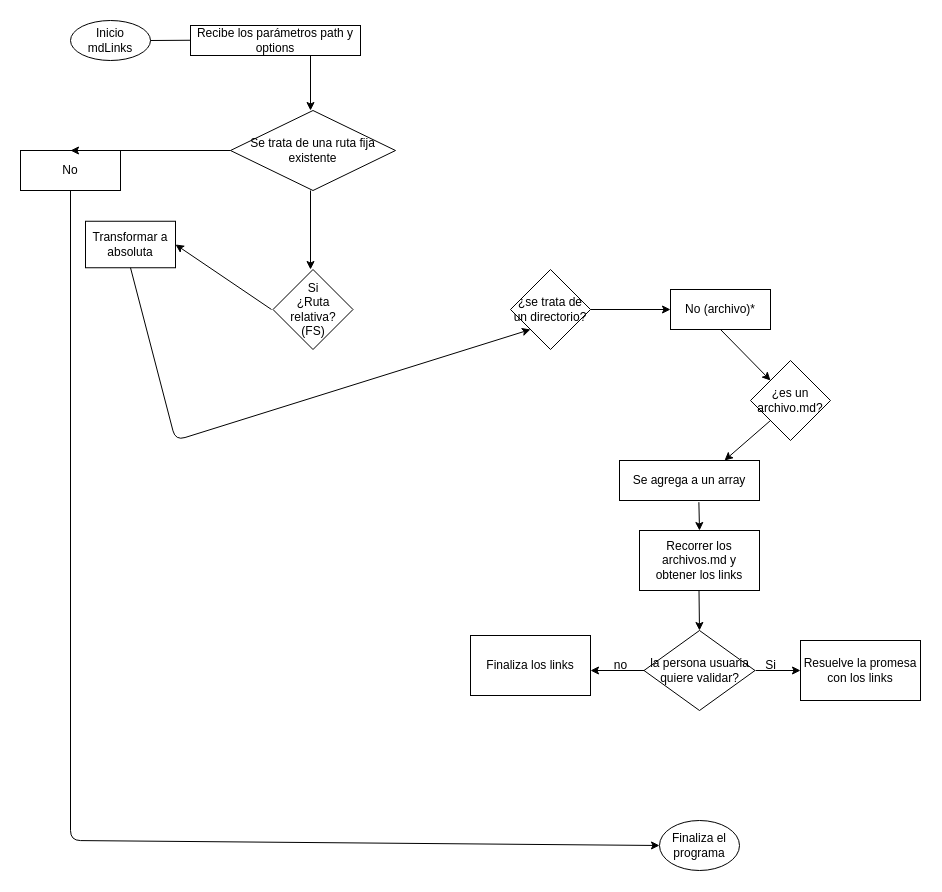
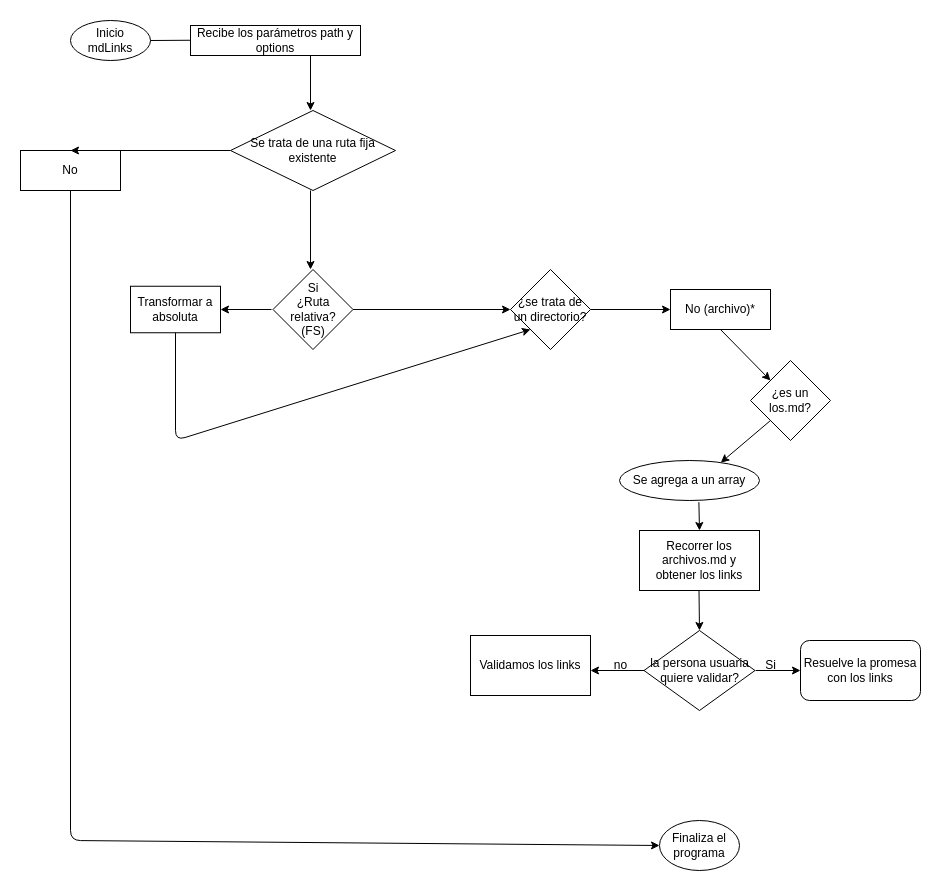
  <mxCell id="0" />
  <mxCell id="1" parent="0" />
  <mxCell id="2" value="Inicio&lt;br&gt;mdLinks" style="ellipse;whiteSpace=wrap;html=1;" parent="1" vertex="1"><mxGeometry y="20" width="80" height="40" as="geometry" x="70" /></mxCell>
  <mxCell id="3" value="" style="endArrow=classic;html=1;exitX=1;exitY=0.5;exitDx=0;exitDy=0;" parent="1" source="2" edge="1"><mxGeometry width="50" height="50" relative="1" as="geometry"><mxPoint x="170" y="39.5" as="sourcePoint" /><mxPoint x="230" y="39.5" as="targetPoint" /></mxGeometry></mxCell>
  <mxCell id="4" value="Recibe los parámetros path y options" style="rounded=0;whiteSpace=wrap;html=1;" parent="1" vertex="1"><mxGeometry x="190" y="25" width="170" height="30" as="geometry" /></mxCell>
  <mxCell id="5" value="" style="endArrow=classic;html=1;exitX=0.5;exitY=1;exitDx=0;exitDy=0;entryX=0.5;entryY=0;entryDx=0;entryDy=0;" parent="1" edge="1"><mxGeometry width="50" height="50" relative="1" as="geometry"><mxPoint x="310" y="55" as="sourcePoint" /><mxPoint x="310" y="110" as="targetPoint" /></mxGeometry></mxCell>
  <mxCell id="6" value="Si&lt;br&gt;¿Ruta relativa?&lt;br&gt;(FS)" style="rhombus;whiteSpace=wrap;html=1;" parent="1" vertex="1"><mxGeometry x="272.5" y="269" width="80" height="80" as="geometry" /></mxCell>
  <mxCell id="7" value="" style="endArrow=classic;html=1;exitX=0;exitY=0.5;exitDx=0;exitDy=0;entryX=1;entryY=0.5;entryDx=0;entryDy=0;" parent="1" target="23" edge="1"><mxGeometry width="50" height="50" relative="1" as="geometry"><mxPoint x="271" y="309" as="sourcePoint" /><mxPoint x="226" y="310" as="targetPoint" /></mxGeometry></mxCell>
+ <mxCell id="8" value="" style="endArrow=classic;html=1;exitX=1;exitY=0.5;exitDx=0;exitDy=0;entryX=0;entryY=0.5;entryDx=0;entryDy=0;" parent="1" source="6" target="18" edge="1"><mxGeometry width="50" height="50" relative="1" as="geometry"><mxPoint x="315" y="260" as="sourcePoint" /><mxPoint x="390" y="260" as="targetPoint" /></mxGeometry></mxCell>
  <mxCell id="9" value="No (archivo)*" style="rounded=0;whiteSpace=wrap;html=1;" parent="1" vertex="1"><mxGeometry x="670" y="289" width="100" height="40" as="geometry" /></mxCell>
  <mxCell id="10" value="No" style="rounded=0;whiteSpace=wrap;html=1;" parent="1" vertex="1"><mxGeometry x="20" y="150" width="100" height="40" as="geometry" /></mxCell>
  <mxCell id="11" value="" style="endArrow=classic;html=1;entryX=0.5;entryY=0;entryDx=0;entryDy=0;exitX=0.5;exitY=1;exitDx=0;exitDy=0;" parent="1" source="9" edge="1"><mxGeometry width="50" height="50" relative="1" as="geometry"><mxPoint x="610" y="240" as="sourcePoint" /><mxPoint x="770" y="380" as="targetPoint" /></mxGeometry></mxCell>
  <mxCell id="12" value="" style="endArrow=classic;html=1;exitX=0.5;exitY=1;exitDx=0;exitDy=0;entryX=0.75;entryY=0;entryDx=0;entryDy=0;" parent="1" edge="1" target="13"><mxGeometry width="50" height="50" relative="1" as="geometry"><mxPoint x="770" y="420" as="sourcePoint" /><mxPoint x="680" y="450" as="targetPoint" /></mxGeometry></mxCell>
- <mxCell id="13" value="Se agrega a un array" style="rounded=0;whiteSpace=wrap;html=1;" parent="1" vertex="1"><mxGeometry x="619" y="460" width="140" height="40" as="geometry" /></mxCell>
+ <mxCell id="13" value="Se agrega a un array" style="ellipse;whiteSpace=wrap;html=1;" parent="1" vertex="1"><mxGeometry x="619" y="460" width="140" height="40" as="geometry" /></mxCell>
  <mxCell id="14" value="" style="endArrow=classic;html=1;exitX=0.567;exitY=1.042;exitDx=0;exitDy=0;exitPerimeter=0;entryX=0.5;entryY=0;entryDx=0;entryDy=0;" parent="1" source="13" edge="1"><mxGeometry width="50" height="50" relative="1" as="geometry"><mxPoint x="484" y="410" as="sourcePoint" /><mxPoint x="699" y="530" as="targetPoint" /><Array as="points" /></mxGeometry></mxCell>
  <mxCell id="15" value="Finaliza el programa" style="ellipse;whiteSpace=wrap;html=1;" parent="1" vertex="1"><mxGeometry x="659" y="820" width="80" height="50" as="geometry" /></mxCell>
  <mxCell id="16" value="" style="endArrow=classic;html=1;exitX=0.5;exitY=1;exitDx=0;exitDy=0;entryX=0.5;entryY=0;entryDx=0;entryDy=0;" parent="1" target="27" edge="1"><mxGeometry width="50" height="50" relative="1" as="geometry"><mxPoint x="698.5" y="590" as="sourcePoint" /><mxPoint x="698.5" y="620" as="targetPoint" /></mxGeometry></mxCell>
  <mxCell id="17" value="" style="endArrow=classic;html=1;exitX=0.5;exitY=1;exitDx=0;exitDy=0;entryX=0;entryY=0.5;entryDx=0;entryDy=0;" parent="1" source="10" target="15" edge="1"><mxGeometry width="50" height="50" relative="1" as="geometry"><mxPoint x="160" y="220" as="sourcePoint" /><mxPoint x="290" y="530" as="targetPoint" /><Array as="points"><mxPoint y="840" x="70" /></Array></mxGeometry></mxCell>
  <mxCell id="18" value="¿se trata de un directorio?" style="rhombus;whiteSpace=wrap;html=1;" parent="1" vertex="1"><mxGeometry x="510" y="269" width="80" height="80" as="geometry" /></mxCell>
  <mxCell id="19" value="" style="endArrow=classic;html=1;exitX=1;exitY=0.5;exitDx=0;exitDy=0;entryX=0;entryY=0.5;entryDx=0;entryDy=0;" parent="1" source="18" target="9" edge="1"><mxGeometry width="50" height="50" relative="1" as="geometry"><mxPoint x="470" y="260" as="sourcePoint" /><mxPoint x="540" y="215" as="targetPoint" /></mxGeometry></mxCell>
  <mxCell id="20" value="Se trata de una ruta fija existente" style="rhombus;whiteSpace=wrap;html=1;" parent="1" vertex="1"><mxGeometry x="230" y="110" width="165" height="80" as="geometry" /></mxCell>
  <mxCell id="21" value="" style="endArrow=classic;html=1;exitX=0;exitY=0.5;exitDx=0;exitDy=0;entryX=0.5;entryY=0;entryDx=0;entryDy=0;" parent="1" source="20" target="10" edge="1"><mxGeometry width="50" height="50" relative="1" as="geometry"><mxPoint x="390" y="190" as="sourcePoint" /><mxPoint x="440" y="140" as="targetPoint" /></mxGeometry></mxCell>
  <mxCell id="22" value="" style="endArrow=classic;html=1;exitX=0.5;exitY=1;exitDx=0;exitDy=0;entryX=0.5;entryY=0;entryDx=0;entryDy=0;" parent="1" edge="1"><mxGeometry width="50" height="50" relative="1" as="geometry"><mxPoint x="310" y="190" as="sourcePoint" /><mxPoint x="310" y="269" as="targetPoint" /></mxGeometry></mxCell>
- <mxCell id="23" value="Transformar a absoluta" style="rounded=0;whiteSpace=wrap;html=1;" parent="1" vertex="1"><mxGeometry x="85" y="220.75" width="90" height="46.5" as="geometry" /></mxCell>
+ <mxCell id="23" value="Transformar a absoluta" style="rounded=0;whiteSpace=wrap;html=1;" parent="1" vertex="1"><mxGeometry x="130" y="285.75" width="90" height="46.5" as="geometry" /></mxCell>
  <mxCell id="24" value="" style="endArrow=classic;html=1;exitX=0.5;exitY=1;exitDx=0;exitDy=0;entryX=0;entryY=1;entryDx=0;entryDy=0;" parent="1" source="23" target="18" edge="1"><mxGeometry width="50" height="50" relative="1" as="geometry"><mxPoint x="270" y="350" as="sourcePoint" /><mxPoint x="320" y="300" as="targetPoint" /><Array as="points"><mxPoint x="175" y="440" /></Array></mxGeometry></mxCell>
- <mxCell id="25" value="¿es un archivo.md?" style="rhombus;whiteSpace=wrap;html=1;" vertex="1" parent="1"><mxGeometry x="750" y="360" width="80" height="80" as="geometry" /></mxCell>
+ <mxCell id="25" value="¿es un los.md?" style="rhombus;whiteSpace=wrap;html=1;" vertex="1" parent="1"><mxGeometry x="750" y="360" width="80" height="80" as="geometry" /></mxCell>
  <mxCell id="26" value="Recorrer los archivos.md y obtener los links" style="rounded=0;whiteSpace=wrap;html=1;" vertex="1" parent="1"><mxGeometry x="639" y="530" width="120" height="60" as="geometry" /></mxCell>
  <mxCell id="27" value="la persona usuaria quiere validar?" style="rhombus;whiteSpace=wrap;html=1;" vertex="1" parent="1"><mxGeometry x="643.5" y="630" width="111" height="80" as="geometry" /></mxCell>
  <mxCell id="28" value="" style="endArrow=classic;html=1;exitX=0.5;exitY=1;exitDx=0;exitDy=0;" edge="1" parent="1" target="29"><mxGeometry width="50" height="50" relative="1" as="geometry"><mxPoint x="755" y="670" as="sourcePoint" /><mxPoint x="795" y="670" as="targetPoint" /></mxGeometry></mxCell>
- <mxCell id="29" value="Resuelve la promesa con los links" style="rounded=0;whiteSpace=wrap;html=1;" vertex="1" parent="1"><mxGeometry x="800" y="640" width="120" height="60" as="geometry" /></mxCell>
+ <mxCell id="29" value="Resuelve la promesa con los links" style="whiteSpace=wrap;html=1;rounded=1;" vertex="1" parent="1"><mxGeometry x="800" y="640" width="120" height="60" as="geometry" /></mxCell>
  <mxCell id="30" value="Si" style="text;html=1;align=center;verticalAlign=middle;resizable=0;points=[];autosize=1;strokeColor=none;fillColor=none;" vertex="1" parent="1"><mxGeometry x="754.5" y="650" width="30" height="30" as="geometry" /></mxCell>
  <mxCell id="31" value="" style="endArrow=classic;html=1;exitX=0.5;exitY=1;exitDx=0;exitDy=0;" edge="1" parent="1"><mxGeometry width="50" height="50" relative="1" as="geometry"><mxPoint x="643.5" y="670" as="sourcePoint" /><mxPoint x="590" y="670" as="targetPoint" /></mxGeometry></mxCell>
- <mxCell id="32" value="Finaliza los links" style="rounded=0;whiteSpace=wrap;html=1;" vertex="1" parent="1"><mxGeometry x="470" y="635" width="120" height="60" as="geometry" /></mxCell>
+ <mxCell id="32" value="Validamos los links" style="rounded=0;whiteSpace=wrap;html=1;" vertex="1" parent="1"><mxGeometry x="470" y="635" width="120" height="60" as="geometry" /></mxCell>
  <mxCell id="33" value="no" style="text;html=1;align=center;verticalAlign=middle;resizable=0;points=[];autosize=1;strokeColor=none;fillColor=none;" vertex="1" parent="1"><mxGeometry x="600" y="650" width="40" height="30" as="geometry" /></mxCell>
